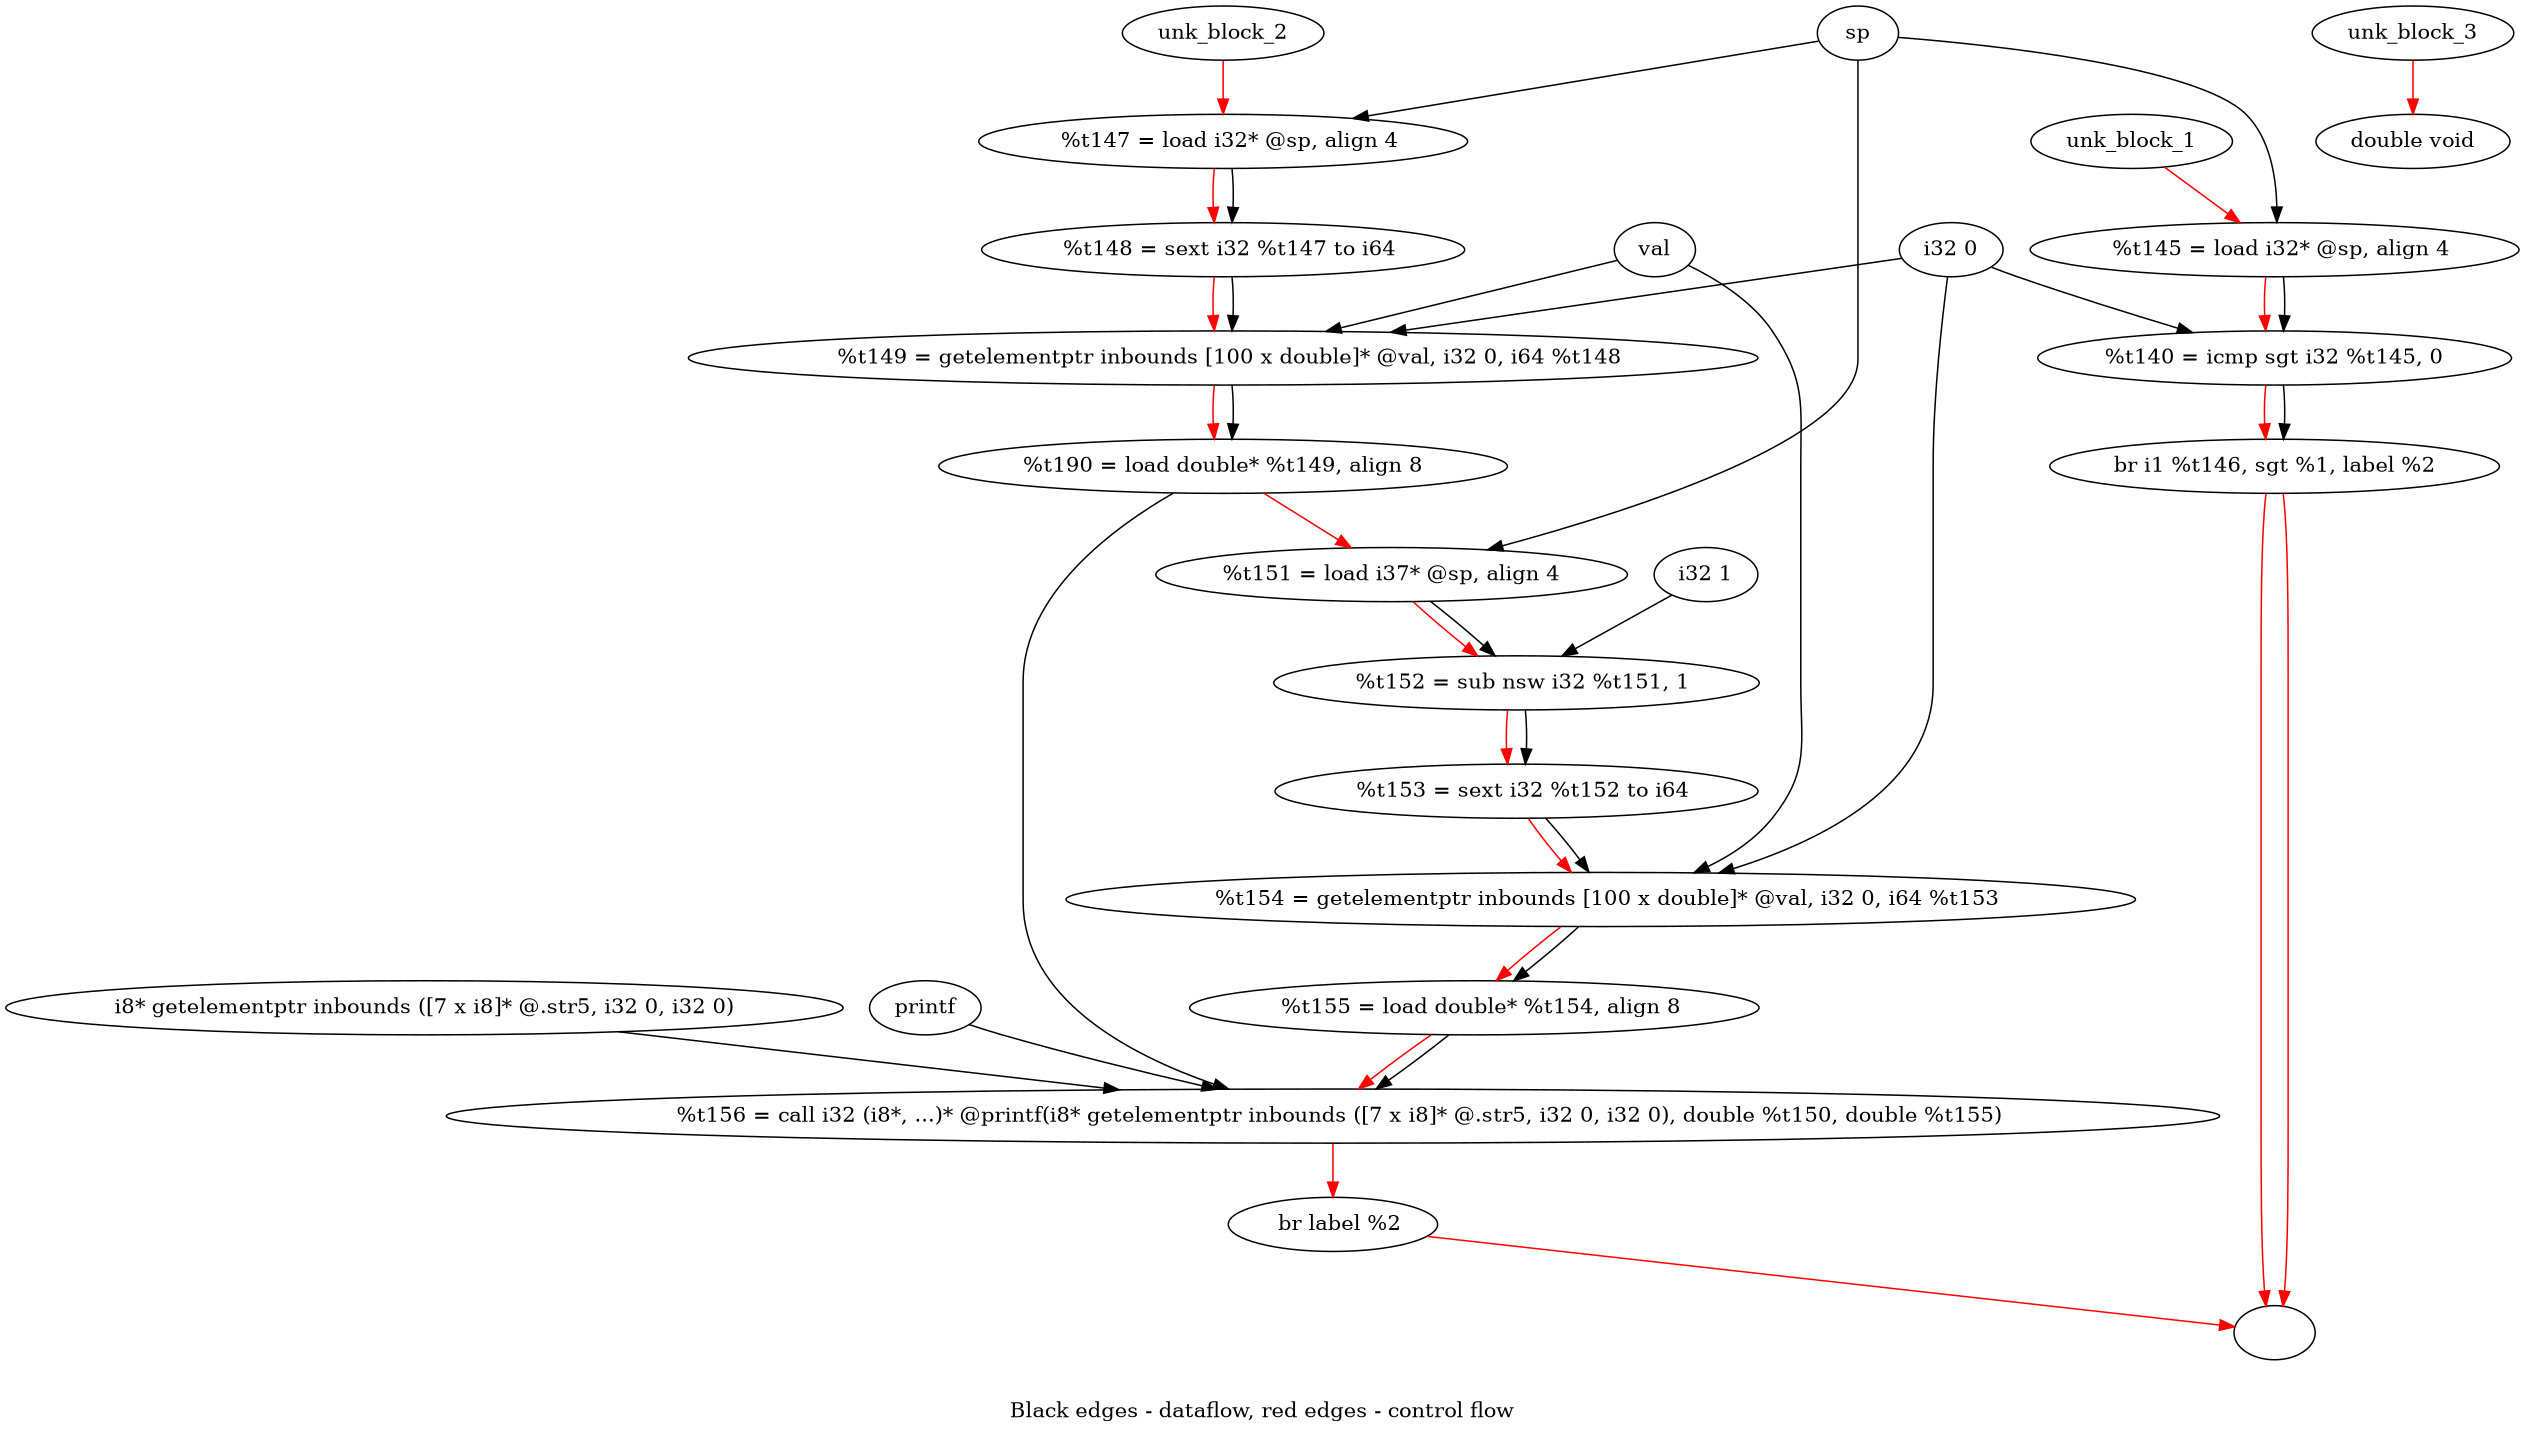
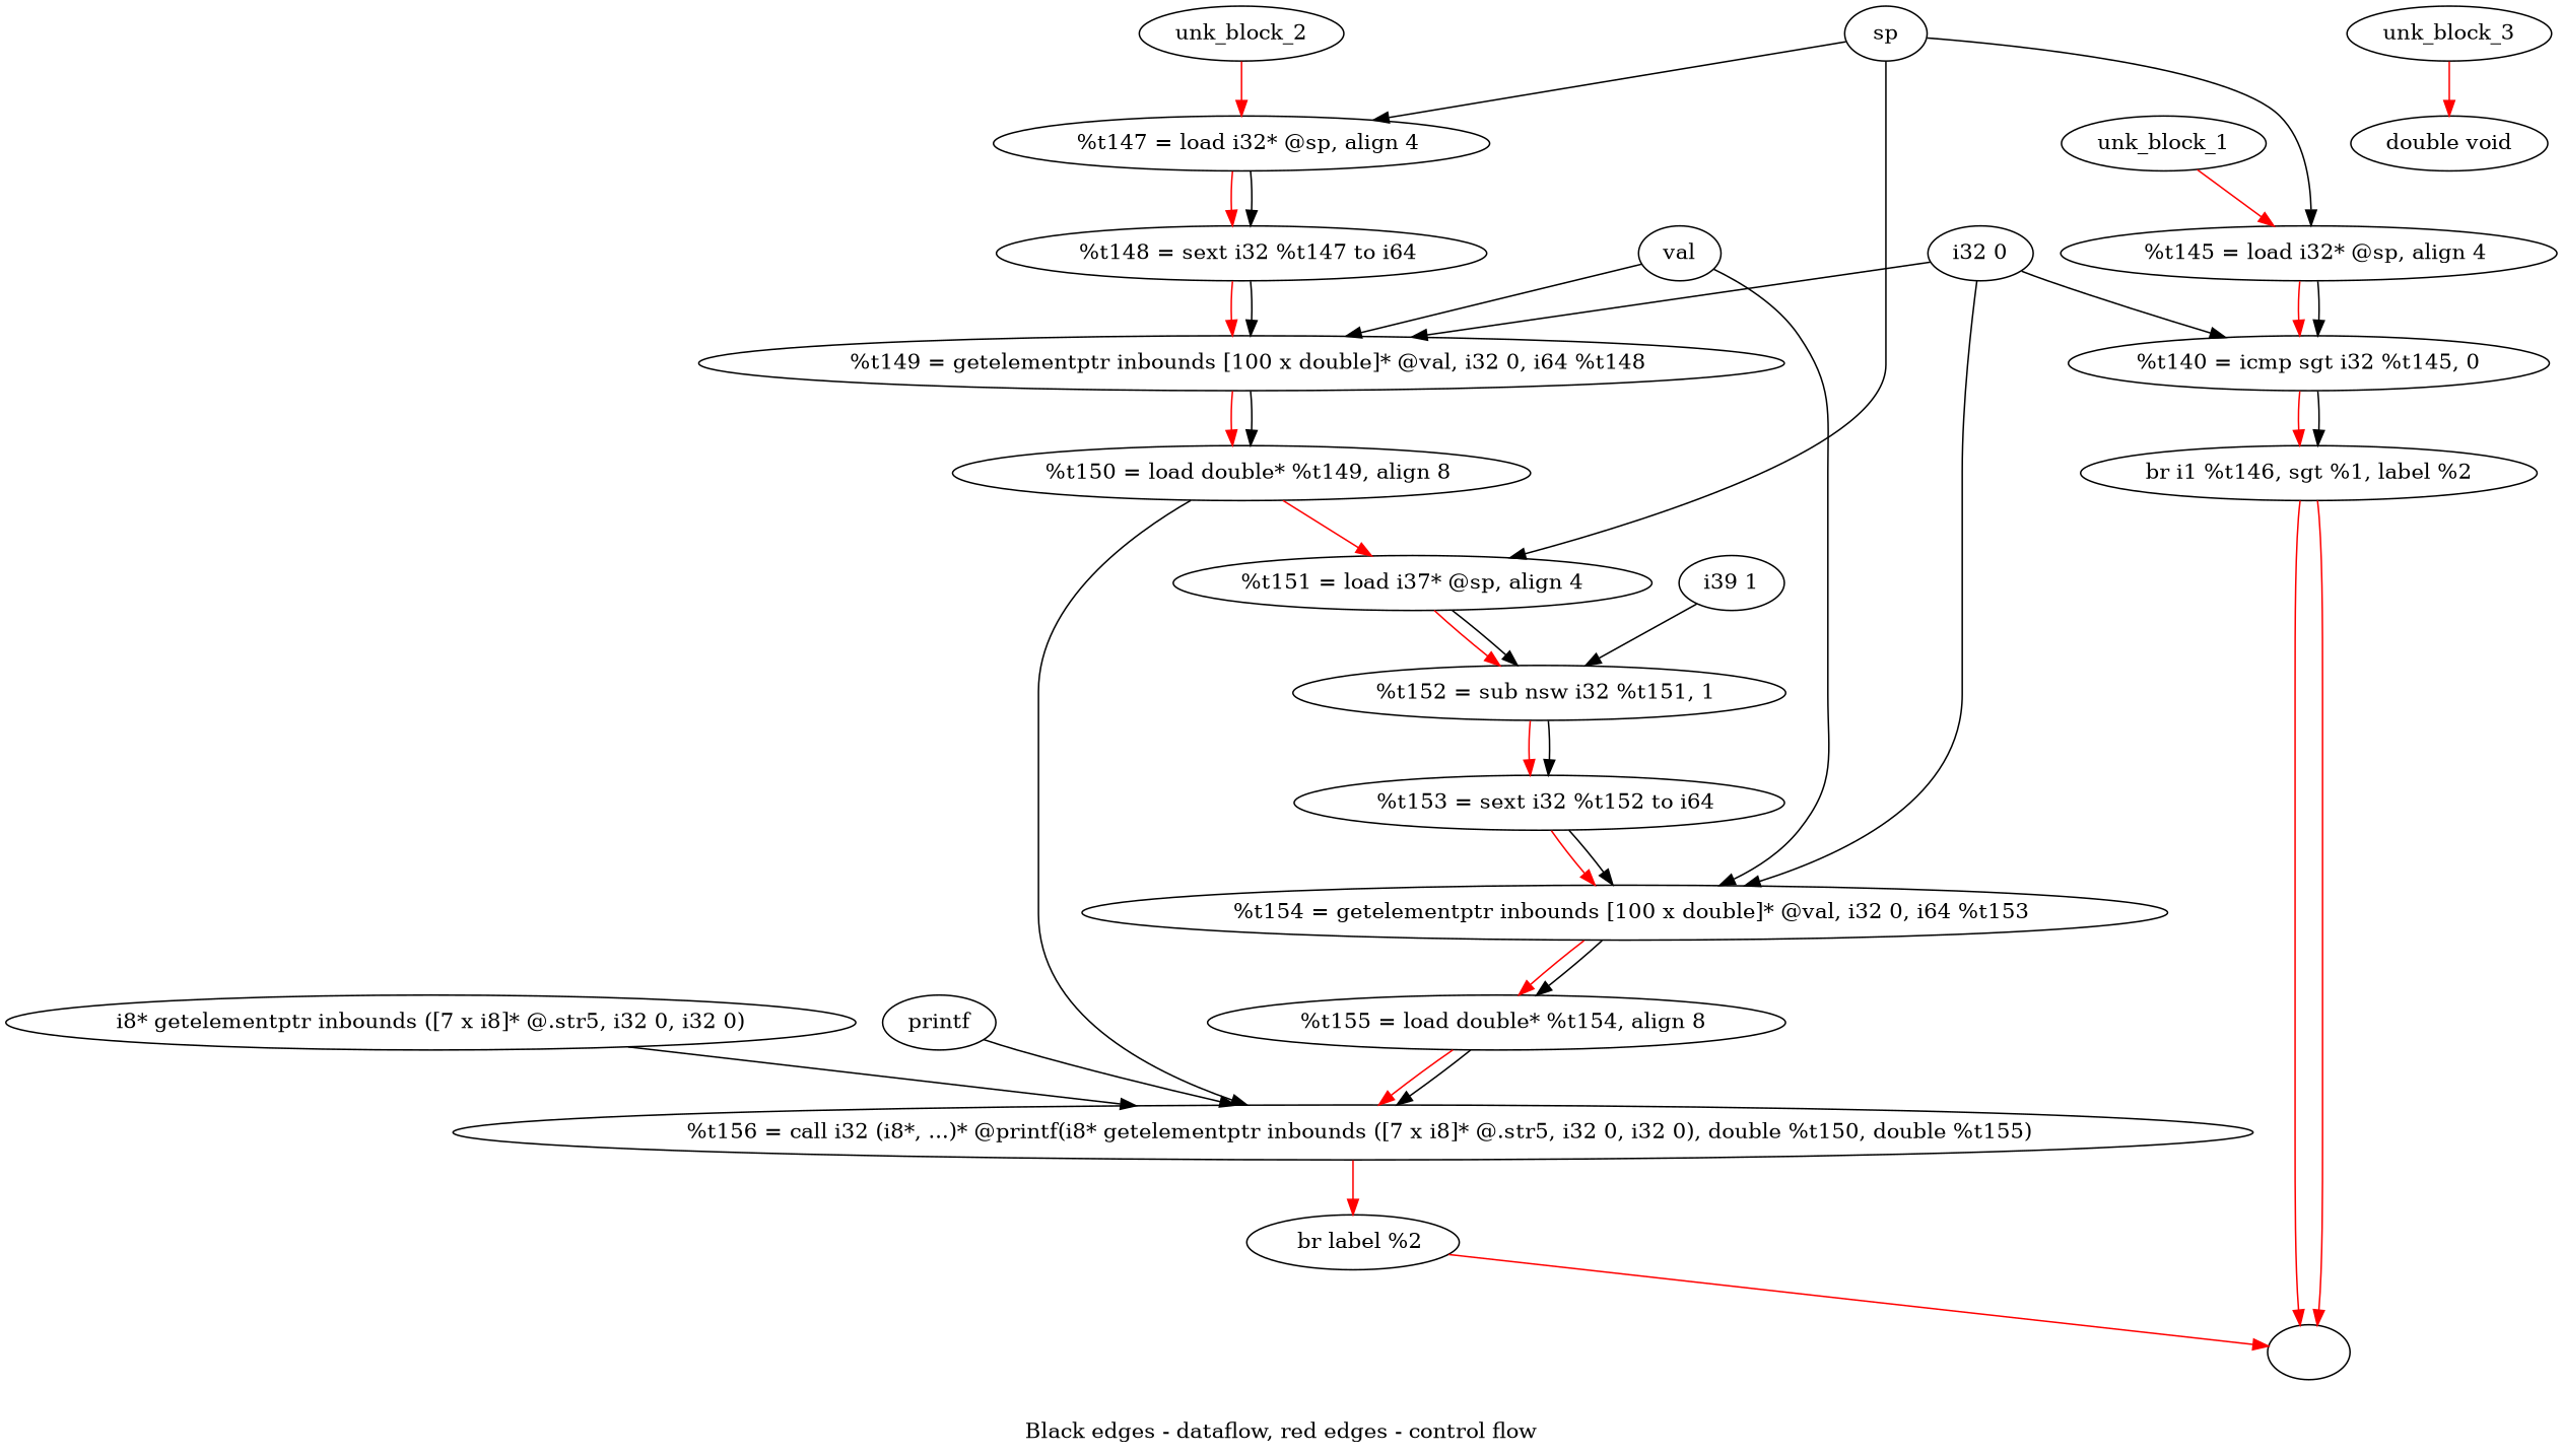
  digraph {
    compound=true
    label="Black edges - dataflow, red edges - control flow"
    n1 [label="  %t145 = load i32* @sp, align 4"]
    n2 [label="%t140 = icmp sgt i32 %t145, 0"]
    n3 [label="br i1 %t146, sgt %1, label %2"]
    ""
    unk_block_1
    sp
    n7 [label="  %t147 = load i32* @sp, align 4"]
    n8 [label="%t151 = load i37* @sp, align 4"]
    n9 [label="  %t148 = sext i32 %t147 to i64"]
    n10 [label="  %t152 = sub nsw i32 %t151, 1"]
    "i32 0"
    n12 [label="  %t149 = getelementptr inbounds [100 x double]* @val, i32 0, i64 %t148"]
    n13 [label="  %t154 = getelementptr inbounds [100 x double]* @val, i32 0, i64 %t153"]
-   n14 [label="%t190 = load double* %t149, align 8"]
+   n14 [label="  %t150 = load double* %t149, align 8"]
    n15 [label="  %t155 = load double* %t154, align 8"]
    n16 [label="  %t156 = call i32 (i8*, ...)* @printf(i8* getelementptr inbounds ([7 x i8]* @.str5, i32 0, i32 0), double %t150, double %t155)"]
    n17 [label="  br label %2"]
    n18 [label="  %t153 = sext i32 %t152 to i64"]
    unk_block_2
    val
-   "i32 1"
+   "i32 1" [label="i39 1"]
    "i8* getelementptr inbounds ([7 x i8]* @.str5, i32 0, i32 0)"
    printf
    n24 [label="double void"]
    unk_block_3
    n1 -> n2 [color=red weight=2]
    n1 -> n2
    n2 -> n3 [color=red weight=2]
    n2 -> n3
    n3 -> "" [color=red]
    n3 -> "" [color=red]
    unk_block_1 -> n1 [color=red]
    sp -> n1
    sp -> n7
    sp -> n8
    n7 -> n9 [color=red weight=2]
    n7 -> n9
    n8 -> n10 [color=red weight=2]
    n8 -> n10
    n9 -> n12 [color=red weight=2]
    n9 -> n12
    n10 -> n18 [color=red weight=2]
    n10 -> n18
    "i32 0" -> n2
    "i32 0" -> n12
    "i32 0" -> n13
    n12 -> n14 [color=red weight=2]
    n12 -> n14
    n13 -> n15 [color=red weight=2]
    n13 -> n15
    n14 -> n8 [color=red weight=2]
    n14 -> n16
    n15 -> n16 [color=red weight=2]
    n15 -> n16
    n16 -> n17 [color=red weight=2]
    n17 -> "" [color=red]
    n18 -> n13 [color=red weight=2]
    n18 -> n13
    unk_block_2 -> n7 [color=red]
    val -> n12
    val -> n13
    "i32 1" -> n10
    "i8* getelementptr inbounds ([7 x i8]* @.str5, i32 0, i32 0)" -> n16
    printf -> n16
    unk_block_3 -> n24 [color=red]
  }
